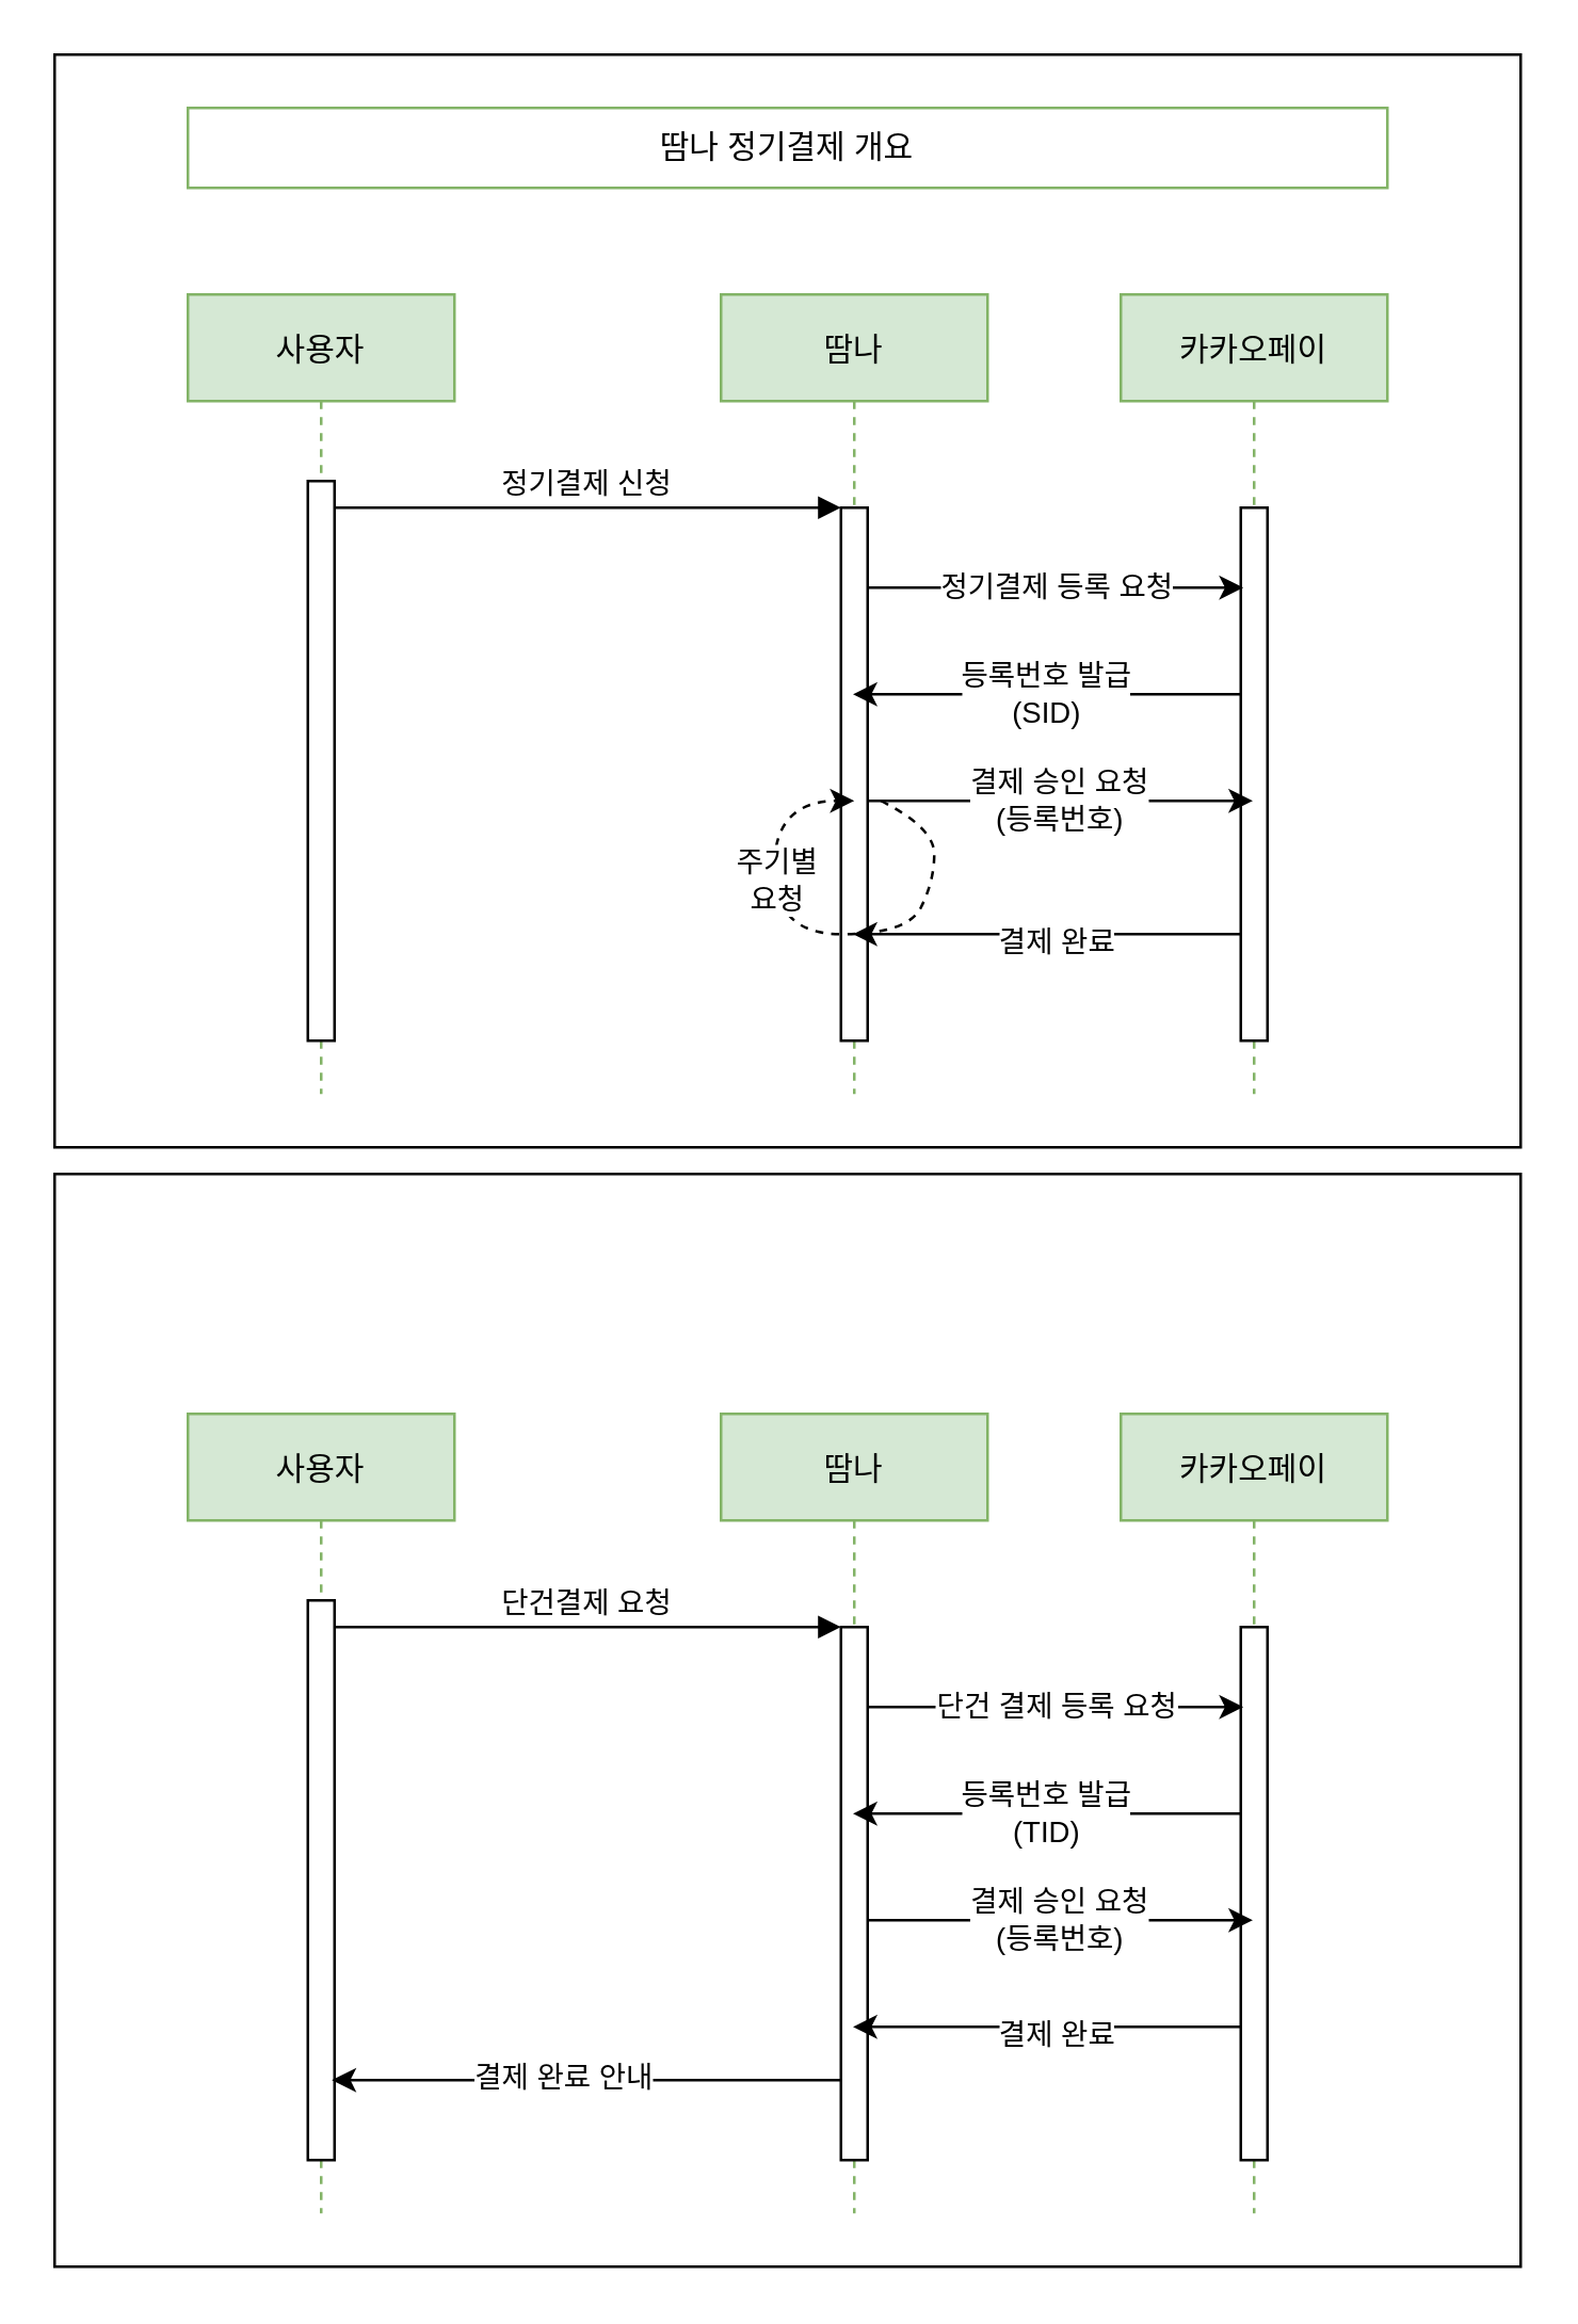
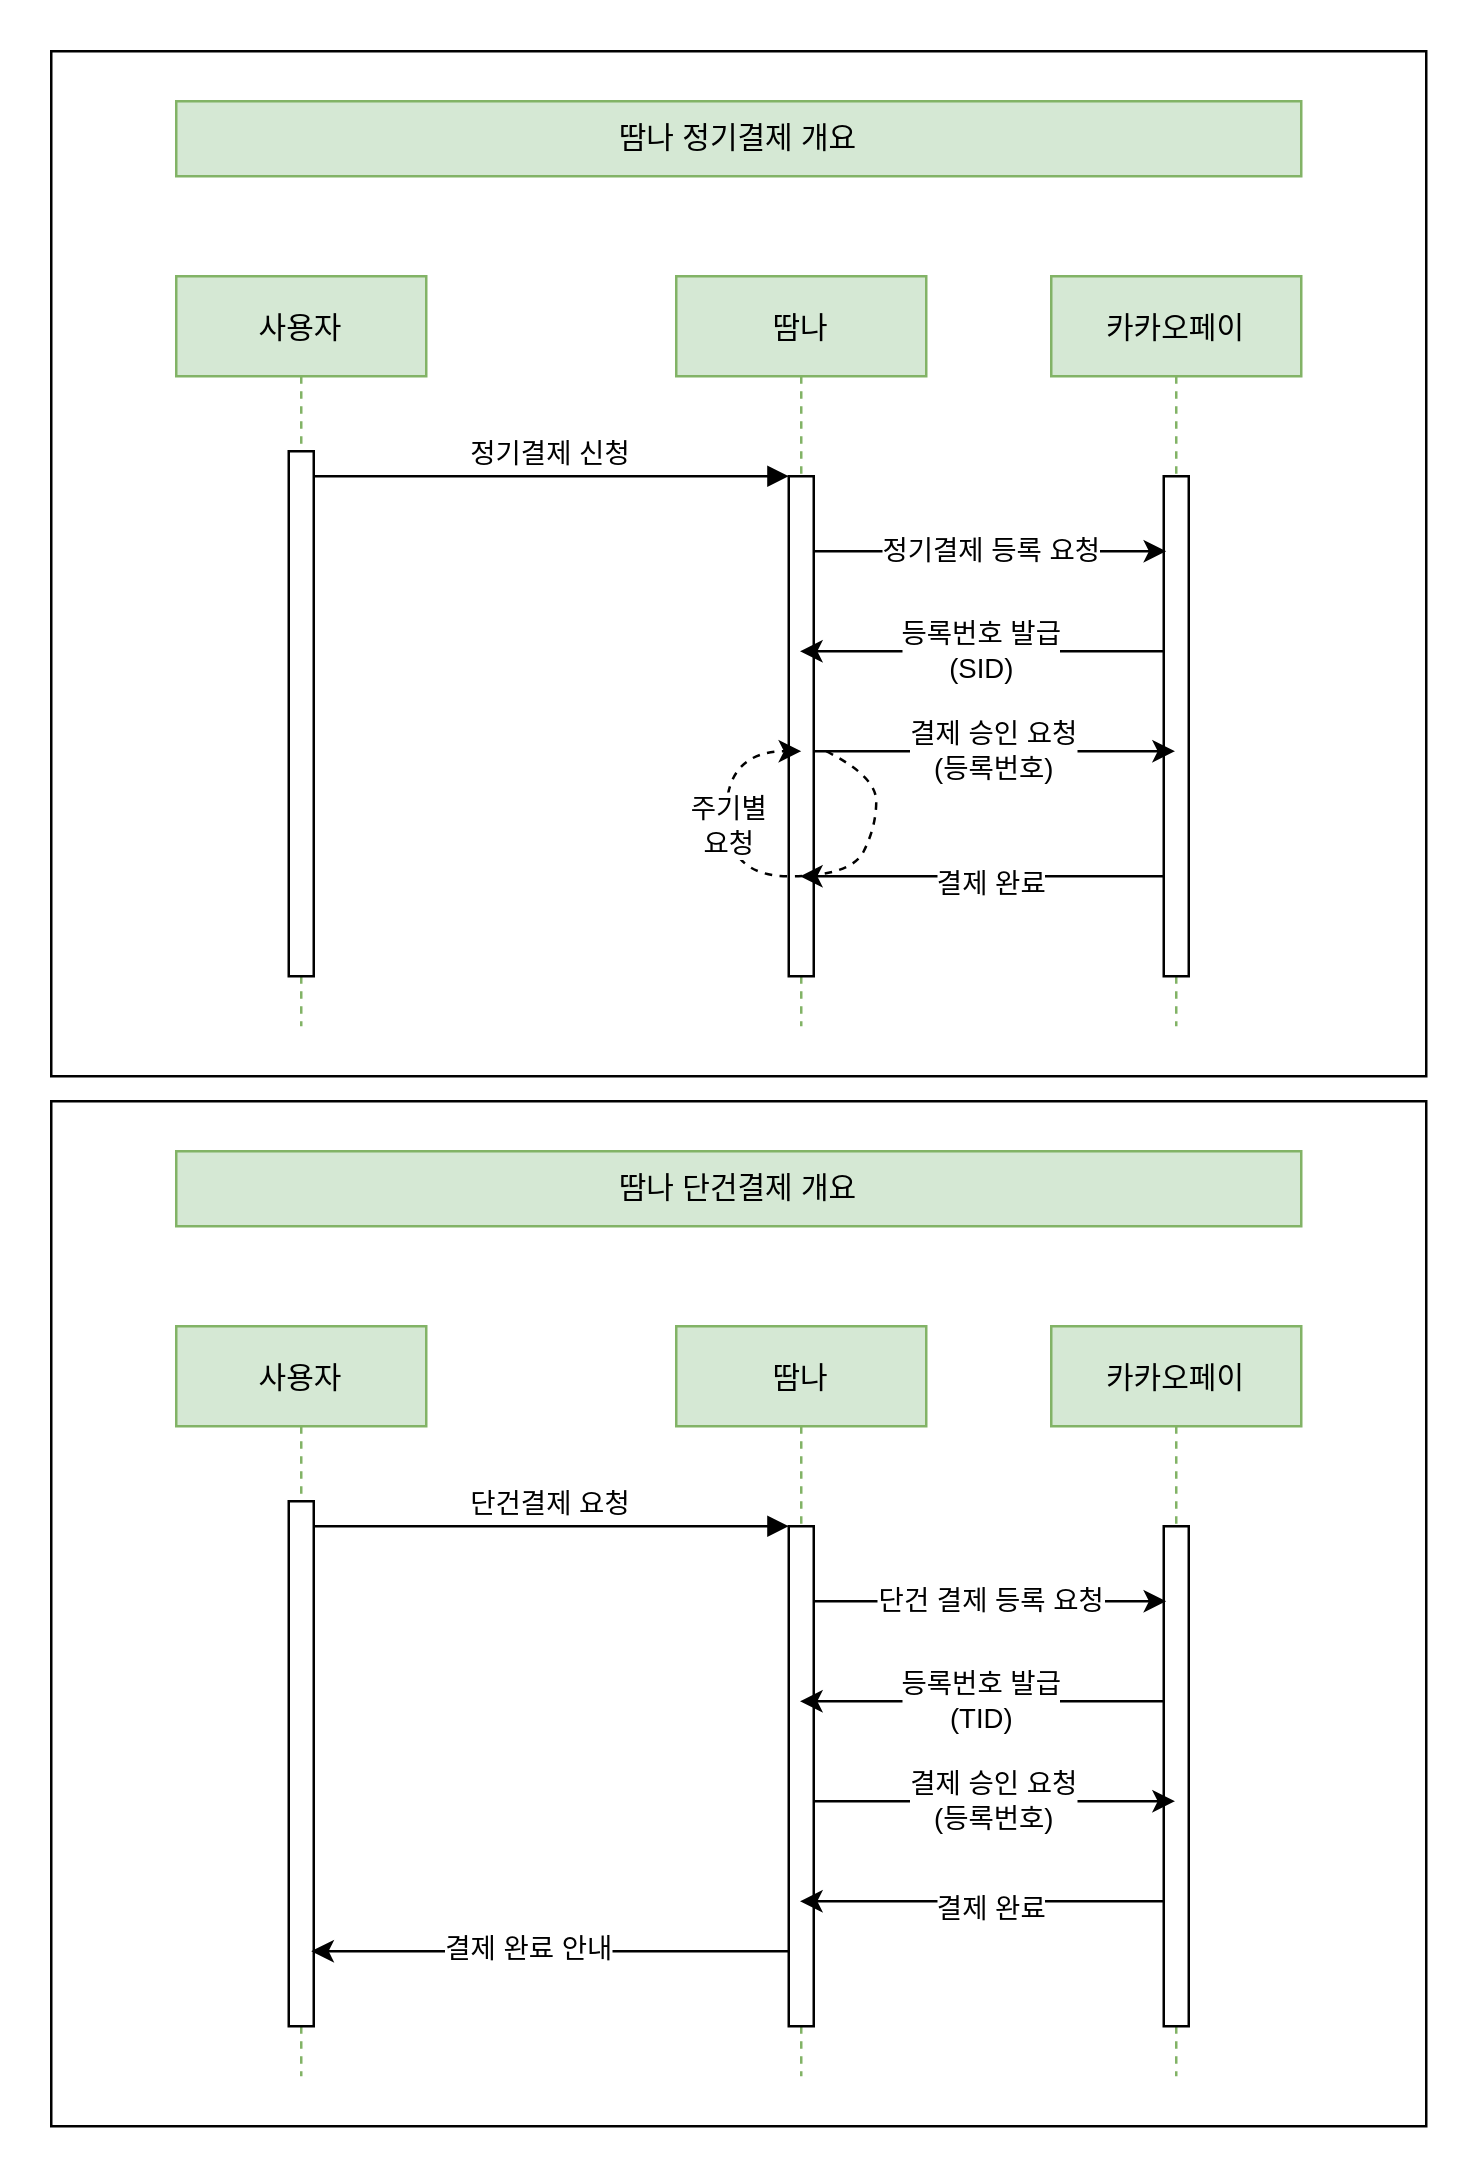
  <mxCell id="0" />
  <mxCell id="1" parent="0" />
  <mxCell id="2" value="" style="rounded=0;whiteSpace=wrap;html=1;" vertex="1" parent="1"><mxGeometry x="20" y="440" width="550" height="410" as="geometry" /></mxCell>
  <mxCell id="3" value="" style="rounded=0;whiteSpace=wrap;html=1;" vertex="1" parent="1"><mxGeometry x="20" y="20" width="550" height="410" as="geometry" /></mxCell>
  <mxCell id="4" value="사용자" style="shape=umlLifeline;perimeter=lifelinePerimeter;container=1;collapsible=0;recursiveResize=0;rounded=0;shadow=0;strokeWidth=1;fillColor=#d5e8d4;strokeColor=#82b366;" parent="1" vertex="1"><mxGeometry x="70" y="110" width="100" height="300" as="geometry" /></mxCell>
  <mxCell id="5" value="" style="points=[];perimeter=orthogonalPerimeter;rounded=0;shadow=0;strokeWidth=1;" parent="4" vertex="1"><mxGeometry x="45" y="70" width="10" height="210" as="geometry" /></mxCell>
  <mxCell id="6" value="땀나" style="shape=umlLifeline;perimeter=lifelinePerimeter;container=1;collapsible=0;recursiveResize=0;rounded=0;shadow=0;strokeWidth=1;fillColor=#d5e8d4;strokeColor=#82b366;" parent="1" vertex="1"><mxGeometry x="270" y="110" width="100" height="300" as="geometry" /></mxCell>
  <mxCell id="7" value="" style="points=[];perimeter=orthogonalPerimeter;rounded=0;shadow=0;strokeWidth=1;" parent="6" vertex="1"><mxGeometry x="45" y="80" width="10" height="200" as="geometry" /></mxCell>
  <mxCell id="8" value="정기결제 신청" style="verticalAlign=bottom;endArrow=block;entryX=0;entryY=0;shadow=0;strokeWidth=1;" parent="1" source="5" target="7" edge="1"><mxGeometry relative="1" as="geometry"><mxPoint x="245" y="190" as="sourcePoint" /></mxGeometry></mxCell>
  <mxCell id="9" value="카카오페이" style="shape=umlLifeline;perimeter=lifelinePerimeter;container=1;collapsible=0;recursiveResize=0;rounded=0;shadow=0;strokeWidth=1;fillColor=#d5e8d4;strokeColor=#82b366;" parent="1" vertex="1"><mxGeometry x="420" y="110" width="100" height="300" as="geometry" /></mxCell>
  <mxCell id="10" value="" style="points=[];perimeter=orthogonalPerimeter;rounded=0;shadow=0;strokeWidth=1;" parent="9" vertex="1"><mxGeometry x="45" y="80" width="10" height="200" as="geometry" /></mxCell>
- <mxCell id="11" value="땀나 정기결제 개요" style="rounded=0;whiteSpace=wrap;html=1;fillColor=#ffffff;strokeColor=#82b366;" parent="1" vertex="1"><mxGeometry x="70" y="40" width="450" height="30" as="geometry" /></mxCell>
+ <mxCell id="11" value="땀나 정기결제 개요" style="rounded=0;whiteSpace=wrap;html=1;fillColor=#d5e8d4;strokeColor=#82b366;" parent="1" vertex="1"><mxGeometry x="70" y="40" width="450" height="30" as="geometry" /></mxCell>
  <mxCell id="12" value="정기결제 등록 요청" style="edgeStyle=orthogonalEdgeStyle;rounded=0;orthogonalLoop=1;jettySize=auto;html=1;" parent="1" source="7" edge="1"><mxGeometry relative="1" as="geometry"><mxPoint x="466" y="220" as="targetPoint" /><Array as="points"><mxPoint x="466" y="220" /></Array></mxGeometry></mxCell>
  <mxCell id="13" value="등록번호 발급&lt;br&gt;(SID)" style="edgeStyle=orthogonalEdgeStyle;rounded=0;orthogonalLoop=1;jettySize=auto;html=1;" parent="1" source="10" target="6" edge="1"><mxGeometry relative="1" as="geometry"><mxPoint x="330" y="240" as="targetPoint" /><Array as="points"><mxPoint x="450" y="260" /><mxPoint x="450" y="260" /></Array></mxGeometry></mxCell>
  <mxCell id="14" value="결제 승인 요청&lt;br&gt;(등록번호)" style="rounded=0;orthogonalLoop=1;jettySize=auto;html=1;" parent="1" source="7" target="9" edge="1"><mxGeometry relative="1" as="geometry"><Array as="points"><mxPoint x="390" y="300" /></Array></mxGeometry></mxCell>
  <mxCell id="15" style="edgeStyle=none;rounded=0;orthogonalLoop=1;jettySize=auto;html=1;" parent="1" source="10" target="6" edge="1"><mxGeometry relative="1" as="geometry"><Array as="points"><mxPoint x="400" y="350" /></Array></mxGeometry></mxCell>
  <mxCell id="16" value="결제 완료" style="edgeLabel;html=1;align=center;verticalAlign=middle;resizable=0;points=[];" parent="15" vertex="1" connectable="0"><mxGeometry x="0.155" y="2" relative="1" as="geometry"><mxPoint x="14" as="offset" /></mxGeometry></mxCell>
  <mxCell id="17" value="" style="curved=1;endArrow=classic;html=1;rounded=0;dashed=1;" parent="1" edge="1"><mxGeometry width="50" height="50" relative="1" as="geometry"><mxPoint x="330" y="300" as="sourcePoint" /><mxPoint x="320" y="300" as="targetPoint" /><Array as="points"><mxPoint x="350" y="310" /><mxPoint x="350" y="330" /><mxPoint x="340" y="350" /><mxPoint x="290" y="350" /><mxPoint x="290" y="300" /></Array></mxGeometry></mxCell>
  <mxCell id="18" value="주기별&lt;br&gt;요청" style="edgeLabel;html=1;align=center;verticalAlign=middle;resizable=0;points=[];" parent="17" vertex="1" connectable="0"><mxGeometry x="0.548" y="-1" relative="1" as="geometry"><mxPoint x="-1" y="16" as="offset" /></mxGeometry></mxCell>
  <mxCell id="19" value="사용자" style="shape=umlLifeline;perimeter=lifelinePerimeter;container=1;collapsible=0;recursiveResize=0;rounded=0;shadow=0;strokeWidth=1;fillColor=#d5e8d4;strokeColor=#82b366;" parent="1" vertex="1"><mxGeometry x="70" y="530" width="100" height="300" as="geometry" /></mxCell>
  <mxCell id="20" value="" style="points=[];perimeter=orthogonalPerimeter;rounded=0;shadow=0;strokeWidth=1;" parent="19" vertex="1"><mxGeometry x="45" y="70" width="10" height="210" as="geometry" /></mxCell>
  <mxCell id="21" value="땀나" style="shape=umlLifeline;perimeter=lifelinePerimeter;container=1;collapsible=0;recursiveResize=0;rounded=0;shadow=0;strokeWidth=1;fillColor=#d5e8d4;strokeColor=#82b366;" parent="1" vertex="1"><mxGeometry x="270" y="530" width="100" height="300" as="geometry" /></mxCell>
  <mxCell id="22" value="" style="points=[];perimeter=orthogonalPerimeter;rounded=0;shadow=0;strokeWidth=1;" parent="21" vertex="1"><mxGeometry x="45" y="80" width="10" height="200" as="geometry" /></mxCell>
  <mxCell id="23" value="단건결제 요청" style="verticalAlign=bottom;endArrow=block;entryX=0;entryY=0;shadow=0;strokeWidth=1;" parent="1" source="20" target="22" edge="1"><mxGeometry relative="1" as="geometry"><mxPoint x="245" y="610" as="sourcePoint" /></mxGeometry></mxCell>
  <mxCell id="24" value="카카오페이" style="shape=umlLifeline;perimeter=lifelinePerimeter;container=1;collapsible=0;recursiveResize=0;rounded=0;shadow=0;strokeWidth=1;fillColor=#d5e8d4;strokeColor=#82b366;" parent="1" vertex="1"><mxGeometry x="420" y="530" width="100" height="300" as="geometry" /></mxCell>
  <mxCell id="25" value="" style="points=[];perimeter=orthogonalPerimeter;rounded=0;shadow=0;strokeWidth=1;" parent="24" vertex="1"><mxGeometry x="45" y="80" width="10" height="200" as="geometry" /></mxCell>
+ <mxCell id="26" value="땀나 단건결제 개요" style="rounded=0;whiteSpace=wrap;html=1;fillColor=#d5e8d4;strokeColor=#82b366;" parent="1" vertex="1"><mxGeometry x="70" y="460" width="450" height="30" as="geometry" /></mxCell>
  <mxCell id="27" value="단건 결제 등록 요청" style="edgeStyle=orthogonalEdgeStyle;rounded=0;orthogonalLoop=1;jettySize=auto;html=1;" parent="1" source="22" edge="1"><mxGeometry relative="1" as="geometry"><mxPoint x="466" y="640" as="targetPoint" /><Array as="points"><mxPoint x="466" y="640" /></Array></mxGeometry></mxCell>
  <mxCell id="28" value="등록번호 발급&lt;br&gt;(TID)" style="edgeStyle=orthogonalEdgeStyle;rounded=0;orthogonalLoop=1;jettySize=auto;html=1;" parent="1" source="25" target="21" edge="1"><mxGeometry relative="1" as="geometry"><mxPoint x="330" y="660" as="targetPoint" /><Array as="points"><mxPoint x="450" y="680" /><mxPoint x="450" y="680" /></Array></mxGeometry></mxCell>
  <mxCell id="29" value="결제 승인 요청&lt;br&gt;(등록번호)" style="rounded=0;orthogonalLoop=1;jettySize=auto;html=1;" parent="1" source="22" target="24" edge="1"><mxGeometry relative="1" as="geometry"><Array as="points"><mxPoint x="390" y="720" /></Array></mxGeometry></mxCell>
  <mxCell id="30" style="edgeStyle=none;rounded=0;orthogonalLoop=1;jettySize=auto;html=1;" parent="1" source="25" target="21" edge="1"><mxGeometry relative="1" as="geometry"><Array as="points"><mxPoint x="400" y="760" /></Array></mxGeometry></mxCell>
  <mxCell id="31" value="결제 완료" style="edgeLabel;html=1;align=center;verticalAlign=middle;resizable=0;points=[];" parent="30" vertex="1" connectable="0"><mxGeometry x="0.155" y="2" relative="1" as="geometry"><mxPoint x="14" as="offset" /></mxGeometry></mxCell>
  <mxCell id="32" style="edgeStyle=none;rounded=0;orthogonalLoop=1;jettySize=auto;html=1;entryX=0.9;entryY=0.857;entryDx=0;entryDy=0;entryPerimeter=0;" parent="1" source="22" target="20" edge="1"><mxGeometry relative="1" as="geometry"><Array as="points"><mxPoint x="220" y="780" /></Array></mxGeometry></mxCell>
  <mxCell id="33" value="결제 완료 안내" style="edgeLabel;html=1;align=center;verticalAlign=middle;resizable=0;points=[];" parent="32" vertex="1" connectable="0"><mxGeometry x="0.1" y="-1" relative="1" as="geometry"><mxPoint as="offset" /></mxGeometry></mxCell>
